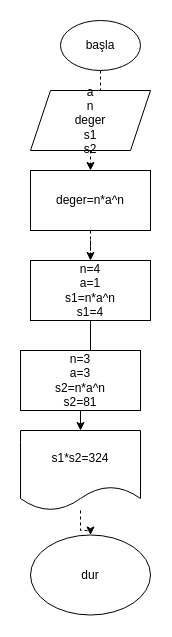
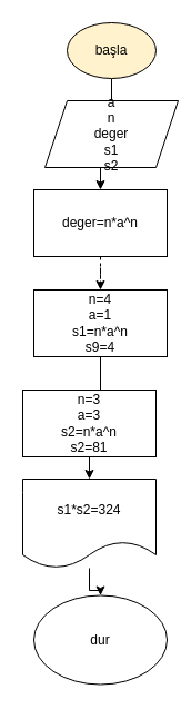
  <mxCell id="0" />
  <mxCell id="1" parent="0" />
- <mxCell id="2" value="" style="edgeStyle=orthogonalEdgeStyle;rounded=0;orthogonalLoop=1;jettySize=auto;html=1;dashed=1;" edge="1" parent="1" source="3" target="6"><mxGeometry relative="1" as="geometry" /></mxCell>
- <mxCell id="3" value="başla" style="ellipse;whiteSpace=wrap;html=1;" parent="1" vertex="1"><mxGeometry x="60" y="20" width="80" height="50" as="geometry" /></mxCell>
- <mxCell id="4" value="a&lt;br&gt;n&lt;br&gt;deger&lt;br&gt;s1&lt;br&gt;s2" style="shape=parallelogram;perimeter=parallelogramPerimeter;whiteSpace=wrap;html=1;fixedSize=1;" parent="1" vertex="1"><mxGeometry x="30" y="90" width="120" height="60" as="geometry" /></mxCell>
+ <mxCell id="2" value="" style="edgeStyle=orthogonalEdgeStyle;rounded=0;orthogonalLoop=1;jettySize=auto;html=1;" edge="1" parent="1" source="3" target="6"><mxGeometry relative="1" as="geometry" /></mxCell>
+ <mxCell id="3" value="başla" style="ellipse;whiteSpace=wrap;html=1;fillColor=#fff2cc;" parent="1" vertex="1"><mxGeometry x="60" y="20" width="80" height="50" as="geometry" /></mxCell>
+ <mxCell id="4" value="a&lt;br&gt;n&lt;br&gt;deger&lt;br&gt;s1&lt;br&gt;s2" style="shape=parallelogram;perimeter=parallelogramPerimeter;whiteSpace=wrap;html=1;fixedSize=1;" parent="1" vertex="1"><mxGeometry x="40" y="90" width="120" height="60" as="geometry" /></mxCell>
  <mxCell id="5" value="" style="edgeStyle=orthogonalEdgeStyle;rounded=0;orthogonalLoop=1;jettySize=auto;html=1;dashed=1;" edge="1" parent="1" source="6" target="8"><mxGeometry relative="1" as="geometry" /></mxCell>
  <mxCell id="6" value="deger=n*a^n" style="rounded=0;whiteSpace=wrap;html=1;" parent="1" vertex="1"><mxGeometry x="30" y="170" width="120" height="60" as="geometry" /></mxCell>
  <mxCell id="7" value="" style="edgeStyle=orthogonalEdgeStyle;rounded=0;orthogonalLoop=1;jettySize=auto;html=1;" edge="1" parent="1" source="8" target="11"><mxGeometry relative="1" as="geometry" /></mxCell>
- <mxCell id="8" value="n=4&lt;br&gt;a=1&lt;br&gt;s1=n*a^n&lt;br&gt;s1=4" style="rounded=0;whiteSpace=wrap;html=1;" parent="1" vertex="1"><mxGeometry x="30" y="260" width="120" height="60" as="geometry" /></mxCell>
+ <mxCell id="8" value="n=4&lt;br&gt;a=1&lt;br&gt;s1=n*a^n&lt;br&gt;s9=4" style="rounded=0;whiteSpace=wrap;html=1;" parent="1" vertex="1"><mxGeometry x="30" y="260" width="120" height="60" as="geometry" /></mxCell>
  <mxCell id="9" value="n=3&lt;br&gt;a=3&lt;br&gt;s2=n*a^n&lt;br&gt;s2=81" style="rounded=0;whiteSpace=wrap;html=1;" parent="1" vertex="1"><mxGeometry x="20" y="350" width="120" height="60" as="geometry" /></mxCell>
- <mxCell id="10" value="" style="edgeStyle=orthogonalEdgeStyle;rounded=0;orthogonalLoop=1;jettySize=auto;html=1;dashed=1;" edge="1" parent="1" source="11" target="12"><mxGeometry relative="1" as="geometry" /></mxCell>
+ <mxCell id="10" value="" style="edgeStyle=orthogonalEdgeStyle;rounded=0;orthogonalLoop=1;jettySize=auto;html=1;" edge="1" parent="1" source="11" target="12"><mxGeometry relative="1" as="geometry" /></mxCell>
  <mxCell id="11" value="&lt;span&gt;s1*s2=324&lt;/span&gt;" style="shape=document;whiteSpace=wrap;html=1;boundedLbl=1;" parent="1" vertex="1"><mxGeometry x="20" y="430" width="120" height="80" as="geometry" /></mxCell>
  <mxCell id="12" value="dur" style="ellipse;whiteSpace=wrap;html=1;" parent="1" vertex="1"><mxGeometry x="30" y="534.5" width="120" height="80" as="geometry" /></mxCell>
